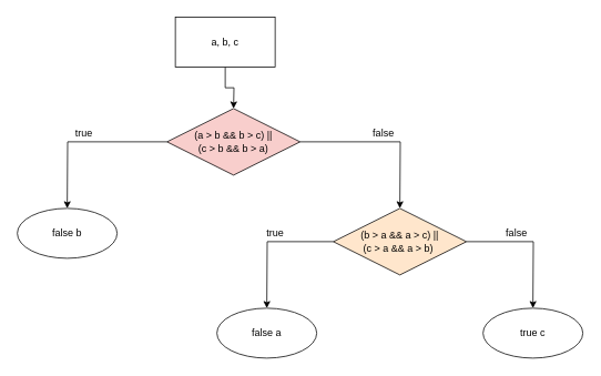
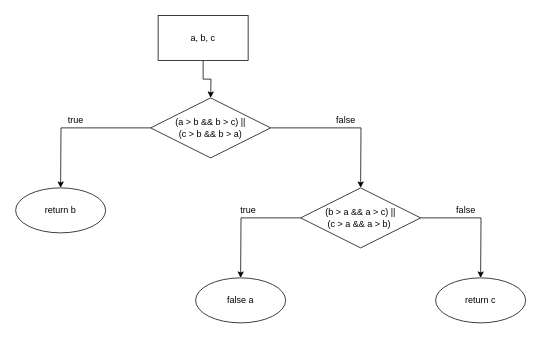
  <mxCell id="0" />
  <mxCell id="1" parent="0" />
  <mxCell id="2" style="edgeStyle=orthogonalEdgeStyle;rounded=0;orthogonalLoop=1;jettySize=auto;html=1;exitX=0.5;exitY=1;exitDx=0;exitDy=0;" edge="1" parent="1" source="3"><mxGeometry relative="1" as="geometry"><mxPoint x="280" y="130" as="targetPoint" /></mxGeometry></mxCell>
  <mxCell id="3" value="a, b, c" style="whiteSpace=wrap;html=1;" vertex="1" parent="1"><mxGeometry x="210" y="20" width="120" height="60" as="geometry" /></mxCell>
  <mxCell id="4" style="edgeStyle=orthogonalEdgeStyle;rounded=0;orthogonalLoop=1;jettySize=auto;html=1;" edge="1" parent="1" source="6"><mxGeometry relative="1" as="geometry"><mxPoint x="80" y="250" as="targetPoint" /></mxGeometry></mxCell>
  <mxCell id="5" style="edgeStyle=orthogonalEdgeStyle;rounded=0;orthogonalLoop=1;jettySize=auto;html=1;" edge="1" parent="1" source="6"><mxGeometry relative="1" as="geometry"><mxPoint x="480" y="250" as="targetPoint" /></mxGeometry></mxCell>
- <mxCell id="6" value="(a &amp;gt; b &amp;amp;&amp;amp; b &amp;gt; c) || &lt;br&gt;(c &amp;gt; b &amp;amp;&amp;amp; b &amp;gt; a)" style="rhombus;whiteSpace=wrap;html=1;fillColor=#f8cecc;" vertex="1" parent="1"><mxGeometry x="200" y="130" width="160" height="80" as="geometry" /></mxCell>
+ <mxCell id="6" value="(a &amp;gt; b &amp;amp;&amp;amp; b &amp;gt; c) || &lt;br&gt;(c &amp;gt; b &amp;amp;&amp;amp; b &amp;gt; a)" style="rhombus;whiteSpace=wrap;html=1;" vertex="1" parent="1"><mxGeometry x="200" y="130" width="160" height="80" as="geometry" /></mxCell>
  <mxCell id="7" value="true" style="text;html=1;align=center;verticalAlign=middle;resizable=0;points=[];autosize=1;strokeColor=none;" vertex="1" parent="1"><mxGeometry x="80" y="150" width="40" height="20" as="geometry" /></mxCell>
  <mxCell id="8" value="false" style="text;html=1;align=center;verticalAlign=middle;resizable=0;points=[];autosize=1;strokeColor=none;" vertex="1" parent="1"><mxGeometry x="440" y="150" width="40" height="20" as="geometry" /></mxCell>
- <mxCell id="9" value="false b" style="ellipse;whiteSpace=wrap;html=1;" vertex="1" parent="1"><mxGeometry x="20" y="250" width="120" height="60" as="geometry" /></mxCell>
+ <mxCell id="9" value="return b" style="ellipse;whiteSpace=wrap;html=1;" vertex="1" parent="1"><mxGeometry x="20" y="250" width="120" height="60" as="geometry" /></mxCell>
  <mxCell id="10" style="edgeStyle=orthogonalEdgeStyle;rounded=0;orthogonalLoop=1;jettySize=auto;html=1;" edge="1" parent="1" source="12"><mxGeometry relative="1" as="geometry"><mxPoint x="320" y="370" as="targetPoint" /></mxGeometry></mxCell>
  <mxCell id="11" style="edgeStyle=orthogonalEdgeStyle;rounded=0;orthogonalLoop=1;jettySize=auto;html=1;" edge="1" parent="1" source="12"><mxGeometry relative="1" as="geometry"><mxPoint x="640" y="370" as="targetPoint" /></mxGeometry></mxCell>
- <mxCell id="12" value="(b &amp;gt; a &amp;amp;&amp;amp; a &amp;gt; c) ||&lt;br&gt;(c &amp;gt; a &amp;amp;&amp;amp; a &amp;gt; b)&amp;nbsp;" style="rhombus;whiteSpace=wrap;html=1;fillColor=#ffe6cc;" vertex="1" parent="1"><mxGeometry x="400" y="250" width="160" height="80" as="geometry" /></mxCell>
+ <mxCell id="12" value="(b &amp;gt; a &amp;amp;&amp;amp; a &amp;gt; c) ||&lt;br&gt;(c &amp;gt; a &amp;amp;&amp;amp; a &amp;gt; b)&amp;nbsp;" style="rhombus;whiteSpace=wrap;html=1;" vertex="1" parent="1"><mxGeometry x="400" y="250" width="160" height="80" as="geometry" /></mxCell>
  <mxCell id="13" value="true" style="text;html=1;align=center;verticalAlign=middle;resizable=0;points=[];autosize=1;strokeColor=none;" vertex="1" parent="1"><mxGeometry x="310" y="270" width="40" height="20" as="geometry" /></mxCell>
  <mxCell id="14" value="false" style="text;html=1;align=center;verticalAlign=middle;resizable=0;points=[];autosize=1;strokeColor=none;" vertex="1" parent="1"><mxGeometry x="600" y="270" width="40" height="20" as="geometry" /></mxCell>
  <mxCell id="15" value="false a" style="ellipse;whiteSpace=wrap;html=1;" vertex="1" parent="1"><mxGeometry x="260" y="370" width="120" height="60" as="geometry" /></mxCell>
- <mxCell id="16" value="true c" style="ellipse;whiteSpace=wrap;html=1;" vertex="1" parent="1"><mxGeometry x="580" y="370" width="120" height="60" as="geometry" /></mxCell>
+ <mxCell id="16" value="return c" style="ellipse;whiteSpace=wrap;html=1;" vertex="1" parent="1"><mxGeometry x="580" y="370" width="120" height="60" as="geometry" /></mxCell>
